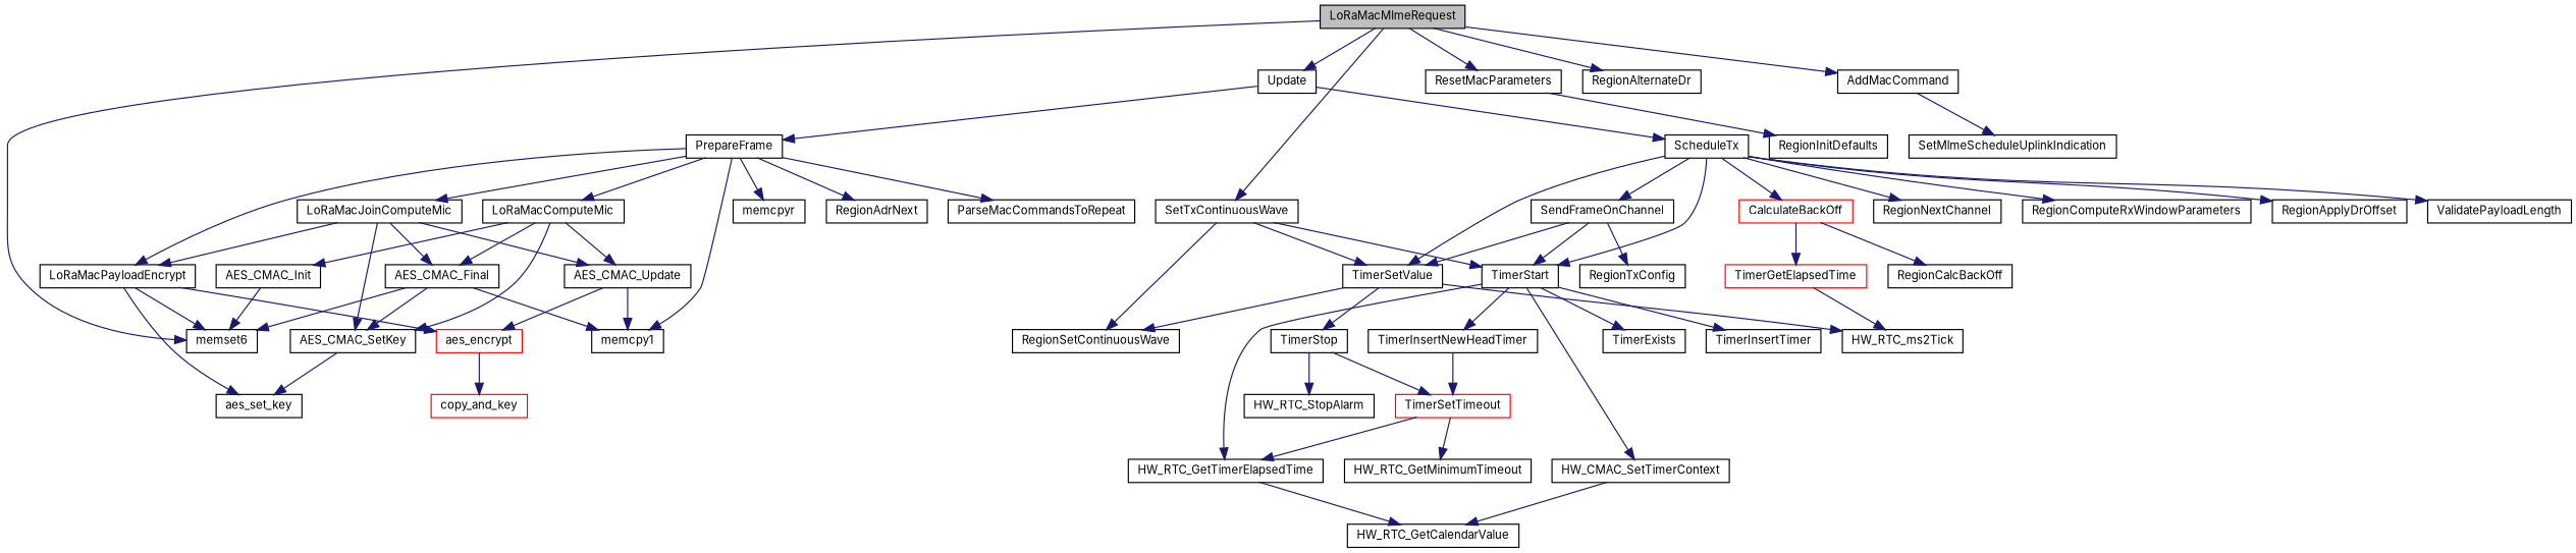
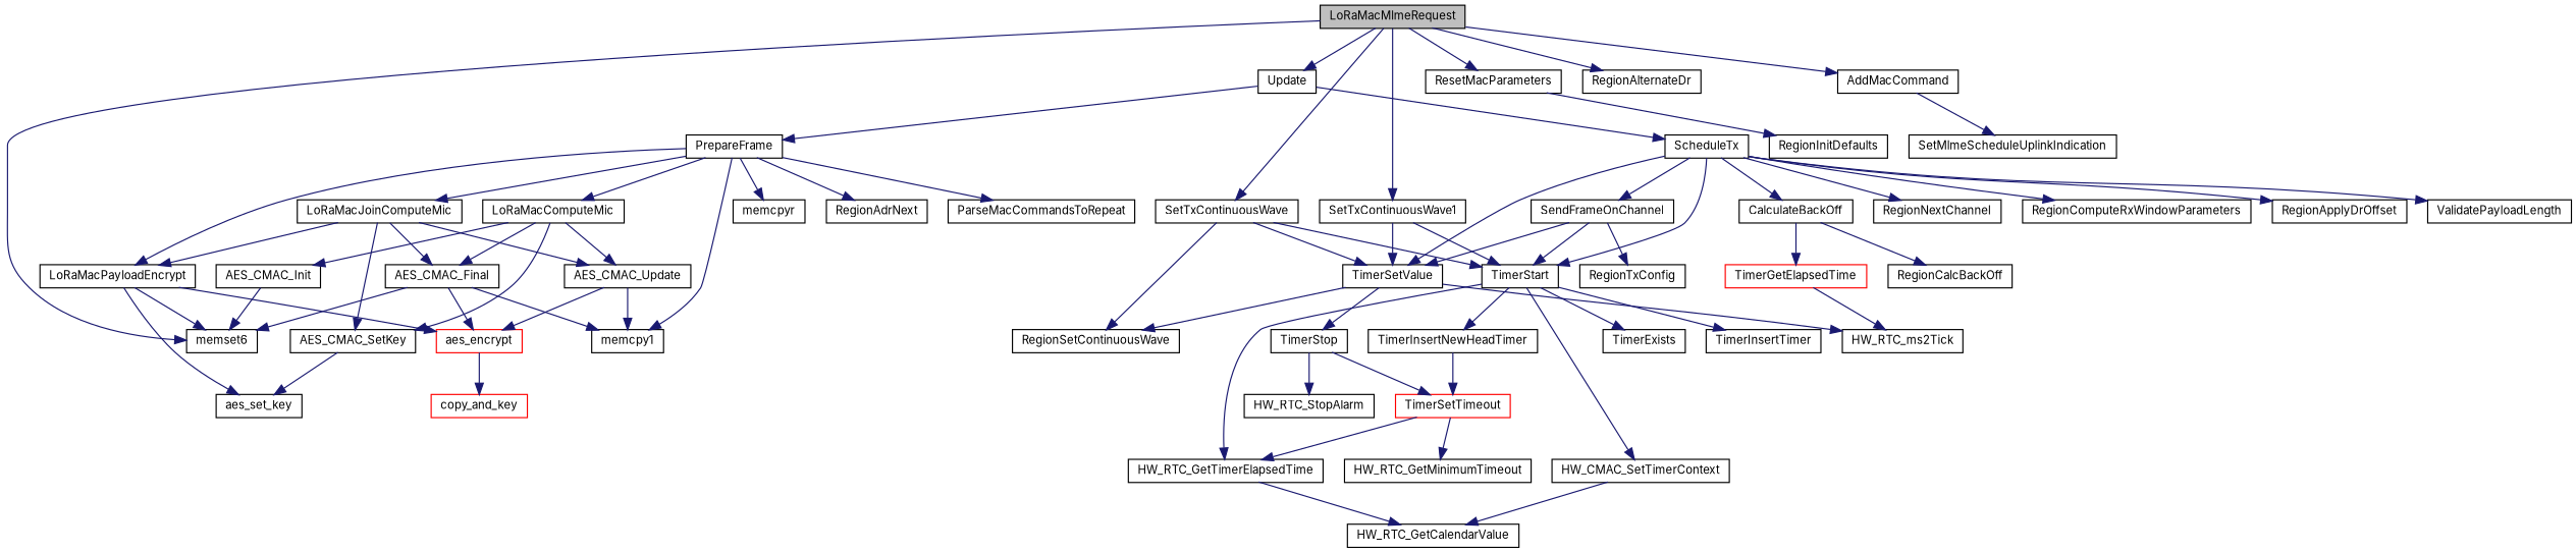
  digraph {
    fontname=Inter
    rankdir=TB
    node [color=black fillcolor=white fontname=Inter fontsize=10 shape=record style=filled]
    edge [color=midnightblue fontname=Inter fontsize=10 labelfontname=Helvetica labelfontsize=10 style=solid]
    n1 [fillcolor=grey75 fontcolor=black height=0.2 label=LoRaMacMlmeRequest width=0.4]
    n2 [height=0.2 label=memset6 width=0.4]
    n3 [height=0.2 label=ResetMacParameters width=0.4]
    n4 [height=0.2 label=RegionAlternateDr width=0.4]
    n5 [height=0.2 label=Update width=0.4]
    n6 [height=0.2 label=AddMacCommand width=0.4]
    n7 [height=0.2 label=SetTxContinuousWave width=0.4]
+   n8 [height=0.2 label=SetTxContinuousWave1 width=0.4]
    n9 [height=0.2 label=RegionInitDefaults width=0.4]
    n10 [height=0.2 label=PrepareFrame width=0.4]
    n11 [height=0.2 label=ScheduleTx width=0.4]
    n12 [height=0.2 label=SetMlmeScheduleUplinkIndication width=0.4]
    n13 [height=0.2 label=TimerSetValue width=0.4]
    n14 [height=0.2 label=TimerStart width=0.4]
    n15 [height=0.2 label=RegionSetContinuousWave width=0.4]
    n16 [height=0.2 label=memcpyr width=0.4]
    n17 [height=0.2 label=LoRaMacJoinComputeMic width=0.4]
    n18 [height=0.2 label=memcpy1 width=0.4]
    n19 [height=0.2 label=RegionAdrNext width=0.4]
    n20 [height=0.2 label=ParseMacCommandsToRepeat width=0.4]
    n21 [height=0.2 label=LoRaMacPayloadEncrypt width=0.4]
    n22 [height=0.2 label=LoRaMacComputeMic width=0.4]
-   n23 [color=red height=0.2 label=CalculateBackOff width=0.4]
+   n23 [height=0.2 label=CalculateBackOff width=0.4]
    n24 [height=0.2 label=RegionNextChannel width=0.4]
    n25 [height=0.2 label=RegionComputeRxWindowParameters width=0.4]
    n26 [height=0.2 label=RegionApplyDrOffset width=0.4]
    n27 [height=0.2 label=ValidatePayloadLength width=0.4]
    n28 [height=0.2 label=SendFrameOnChannel width=0.4]
    n29 [height=0.2 label=AES_CMAC_SetKey width=0.4]
    n30 [height=0.2 label=AES_CMAC_Update width=0.4]
    n31 [height=0.2 label=AES_CMAC_Final width=0.4]
    n32 [height=0.2 label=aes_set_key width=0.4]
    n33 [color=red height=0.2 label=aes_encrypt width=0.4]
    n34 [height=0.2 label=AES_CMAC_Init width=0.4]
    n35 [color=red height=0.2 label=copy_and_key width=0.4]
    n36 [color=red height=0.2 label=TimerGetElapsedTime width=0.4]
    n37 [height=0.2 label=RegionCalcBackOff width=0.4]
    n38 [height=0.2 label=HW_RTC_ms2Tick width=0.4]
    n39 [height=0.2 label=TimerStop width=0.4]
    n40 [height=0.2 label=HW_RTC_GetTimerElapsedTime width=0.4]
    n41 [height=0.2 label=TimerExists width=0.4]
    n42 [height=0.2 label=HW_CMAC_SetTimerContext width=0.4]
    n43 [height=0.2 label=TimerInsertNewHeadTimer width=0.4]
    n44 [height=0.2 label=TimerInsertTimer width=0.4]
    n45 [height=0.2 label=RegionTxConfig width=0.4]
    n46 [color=red height=0.2 label=TimerSetTimeout width=0.4]
    n47 [height=0.2 label=HW_RTC_StopAlarm width=0.4]
    n48 [height=0.2 label=HW_RTC_GetMinimumTimeout width=0.4]
    n49 [height=0.2 label=HW_RTC_GetCalendarValue width=0.4]
    n1 -> n2
    n1 -> n3
    n1 -> n4
    n1 -> n5
    n1 -> n6
    n1 -> n7
+   n1 -> n8
    n3 -> n9
    n5 -> n10
    n5 -> n11
    n6 -> n12
    n7 -> n13
    n7 -> n14
    n7 -> n15
+   n8 -> n13
+   n8 -> n14
    n10 -> n16
    n10 -> n17
    n10 -> n18
    n10 -> n19
    n10 -> n20
    n10 -> n21
    n10 -> n22
    n11 -> n13
    n11 -> n14
    n11 -> n23
    n11 -> n24
    n11 -> n25
    n11 -> n26
    n11 -> n27
    n11 -> n28
    n13 -> n15
    n13 -> n38
    n13 -> n39
    n14 -> n40
    n14 -> n41
    n14 -> n42
    n14 -> n43
    n14 -> n44
    n17 -> n21
    n17 -> n29
    n17 -> n30
    n17 -> n31
    n21 -> n2
    n21 -> n32
    n21 -> n33
    n22 -> n29
    n22 -> n30
    n22 -> n31
    n22 -> n34
    n23 -> n36
    n23 -> n37
    n28 -> n13
    n28 -> n14
    n28 -> n45
    n29 -> n32
    n30 -> n18
    n30 -> n33
    n31 -> n2
    n31 -> n18
-   n31 -> n29
+   n31 -> n33
    n33 -> n35
    n34 -> n2
    n36 -> n38
    n39 -> n46
    n39 -> n47
    n40 -> n49
    n42 -> n49
    n43 -> n46
    n46 -> n40
    n46 -> n48
  }
